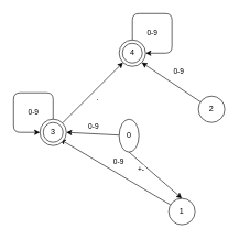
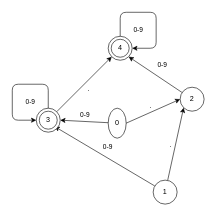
  <mxCell id="0" />
  <mxCell id="1" parent="0" />
  <mxCell id="2" value="0-9" style="edgeStyle=none;html=1;entryX=1;entryY=0.5;entryDx=0;entryDy=0;" parent="1" source="3" target="10" edge="1"><mxGeometry y="-10" relative="1" as="geometry"><mxPoint as="offset" /></mxGeometry></mxCell>
  <mxCell id="3" value="0" style="ellipse;whiteSpace=wrap;html=1;" parent="1" vertex="1"><mxGeometry x="180" y="180" width="30" height="50" as="geometry" /></mxCell>
  <mxCell id="4" value="0-9" style="edgeStyle=none;html=1;entryX=1;entryY=1;entryDx=0;entryDy=0;" parent="1" source="5" target="11" edge="1"><mxGeometry y="-20" relative="1" as="geometry"><mxPoint as="offset" /></mxGeometry></mxCell>
  <mxCell id="5" value="2" style="ellipse;whiteSpace=wrap;html=1;" parent="1" vertex="1"><mxGeometry x="300" y="145" width="40" height="40" as="geometry" /></mxCell>
+ <mxCell id="6" value="." style="edgeStyle=none;html=1;entryX=0;entryY=1;entryDx=0;entryDy=0;" parent="1" source="8" target="5" edge="1"><mxGeometry x="-0.053" y="8" relative="1" as="geometry"><mxPoint as="offset" /></mxGeometry></mxCell>
  <mxCell id="7" value="0-9" style="edgeStyle=none;html=1;entryX=1;entryY=1;entryDx=0;entryDy=0;" parent="1" source="8" target="16" edge="1"><mxGeometry x="0.041" y="-15" relative="1" as="geometry"><mxPoint as="offset" /></mxGeometry></mxCell>
  <mxCell id="8" value="1" style="ellipse;whiteSpace=wrap;html=1;" parent="1" vertex="1"><mxGeometry x="255" y="300" width="40" height="40" as="geometry" /></mxCell>
  <mxCell id="9" value="." style="edgeStyle=none;html=1;entryX=0;entryY=1;entryDx=0;entryDy=0;" parent="1" source="10" target="11" edge="1"><mxGeometry y="-10" relative="1" as="geometry"><mxPoint as="offset" /><mxPoint x="80" y="100" as="targetPoint" /></mxGeometry></mxCell>
  <mxCell id="10" value="3" style="ellipse;whiteSpace=wrap;html=1;" parent="1" vertex="1"><mxGeometry x="60" y="180" width="40" height="40" as="geometry" /></mxCell>
  <mxCell id="11" value="4" style="ellipse;whiteSpace=wrap;html=1;" parent="1" vertex="1"><mxGeometry x="180" y="60" width="40" height="40" as="geometry" /></mxCell>
- <mxCell id="13" value="" style="endArrow=classic;html=1;entryX=0.5;entryY=0;entryDx=0;entryDy=0;exitX=0.5;exitY=1;exitDx=0;exitDy=0;" parent="1" source="3" target="8" edge="1"><mxGeometry width="50" height="50" relative="1" as="geometry"><mxPoint x="210" y="470" as="sourcePoint" /><mxPoint x="260" y="420" as="targetPoint" /></mxGeometry></mxCell>
- <mxCell id="14" value="+-" style="edgeLabel;html=1;align=center;verticalAlign=middle;resizable=0;points=[];" parent="13" vertex="1" connectable="0"><mxGeometry x="-0.322" y="-2" relative="1" as="geometry"><mxPoint x="-8" as="offset" /></mxGeometry></mxCell>
+ <mxCell id="12" value="." style="endArrow=classic;html=1;entryX=0;entryY=0.5;entryDx=0;entryDy=0;exitX=1;exitY=0.5;exitDx=0;exitDy=0;" parent="1" source="3" target="5" edge="1"><mxGeometry y="10" width="50" height="50" relative="1" as="geometry"><mxPoint x="210" y="470" as="sourcePoint" /><mxPoint x="260" y="420" as="targetPoint" /><mxPoint as="offset" /></mxGeometry></mxCell>
  <mxCell id="15" value="0-9" style="edgeStyle=none;html=1;entryX=0;entryY=0.5;entryDx=0;entryDy=0;" edge="1" parent="1" target="10"><mxGeometry x="0.9" y="30" relative="1" as="geometry"><mxPoint x="10" y="120" as="targetPoint" /><mxPoint x="80" y="180" as="sourcePoint" /><Array as="points"><mxPoint x="80" y="140" /><mxPoint x="20" y="140" /><mxPoint x="20" y="200" /></Array><mxPoint as="offset" /></mxGeometry></mxCell>
  <mxCell id="16" value="3" style="ellipse;whiteSpace=wrap;html=1;aspect=fixed;" parent="1" vertex="1"><mxGeometry x="65" y="185" width="30" height="30" as="geometry" /></mxCell>
  <mxCell id="17" value="4" style="ellipse;whiteSpace=wrap;html=1;aspect=fixed;" parent="1" vertex="1"><mxGeometry x="185" y="65" width="30" height="30" as="geometry" /></mxCell>
  <mxCell id="18" value="0-9" style="edgeStyle=none;html=1;entryX=1;entryY=0.5;entryDx=0;entryDy=0;exitX=0.5;exitY=0;exitDx=0;exitDy=0;" edge="1" parent="1" source="11" target="11"><mxGeometry x="0.9" y="-30" relative="1" as="geometry"><mxPoint x="220" y="80" as="targetPoint" /><mxPoint x="200" y="60" as="sourcePoint" /><Array as="points"><mxPoint x="200" y="20" /><mxPoint x="260" y="20" /><mxPoint x="260" y="80" /></Array><mxPoint as="offset" /></mxGeometry></mxCell>
